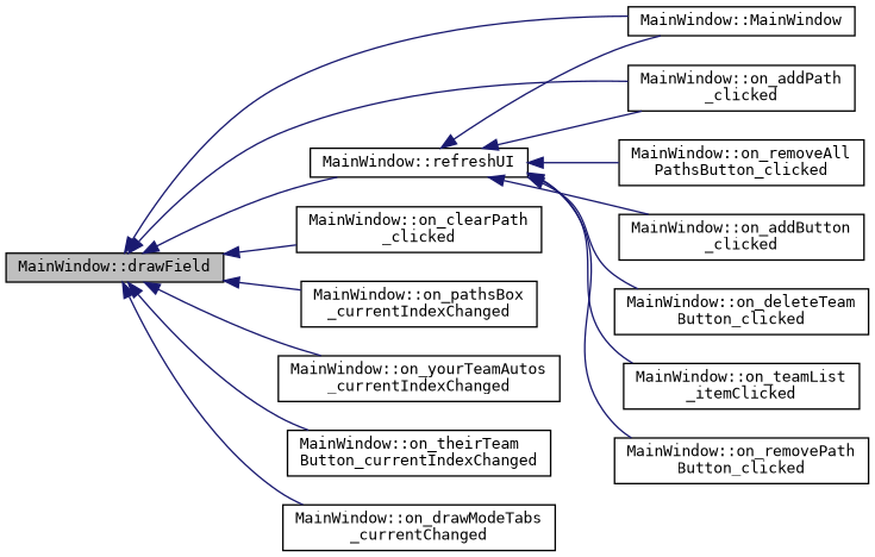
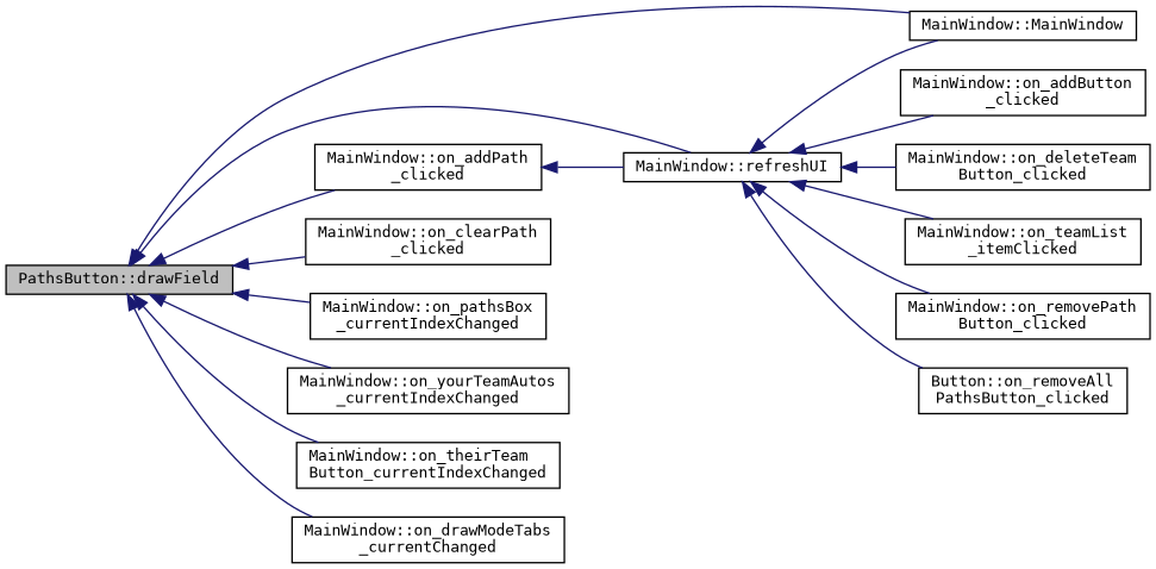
  digraph {
    fontname="DejaVu Sans Mono"
    rankdir=LR
    node [color=black fillcolor=white fontname="DejaVu Sans Mono" fontsize=10 shape=record style=filled]
    edge [color=midnightblue dir=back fontname="DejaVu Sans Mono" fontsize=10 labelfontname=Helvetica labelfontsize=10 style=solid]
-   n1 [fillcolor=grey75 fontcolor=black height=0.2 label="MainWindow::drawField" width=0.4]
+   n1 [fillcolor=grey75 fontcolor=black height=0.2 label="PathsButton::drawField" width=0.4]
    n2 [height=0.2 label="MainWindow::MainWindow" width=0.4]
    n3 [height=0.2 label="MainWindow::refreshUI" width=0.4]
    n4 [height=0.2 label="MainWindow::on_addPath\l_clicked" width=0.4]
    n5 [height=0.2 label="MainWindow::on_clearPath\l_clicked" width=0.4]
    n6 [height=0.2 label="MainWindow::on_pathsBox\l_currentIndexChanged" width=0.4]
    n7 [height=0.2 label="MainWindow::on_yourTeamAutos\l_currentIndexChanged" width=0.4]
    n8 [height=0.2 label="MainWindow::on_theirTeam\lButton_currentIndexChanged" width=0.4]
    n9 [height=0.2 label="MainWindow::on_drawModeTabs\l_currentChanged" width=0.4]
    n10 [height=0.2 label="MainWindow::on_addButton\l_clicked" width=0.4]
    n11 [height=0.2 label="MainWindow::on_deleteTeam\lButton_clicked" width=0.4]
    n12 [height=0.2 label="MainWindow::on_teamList\l_itemClicked" width=0.4]
    n13 [height=0.2 label="MainWindow::on_removePath\lButton_clicked" width=0.4]
-   n14 [height=0.2 label="MainWindow::on_removeAll\lPathsButton_clicked" width=0.4]
+   n14 [height=0.2 label="Button::on_removeAll\lPathsButton_clicked" width=0.4]
    n1 -> n2
    n1 -> n3
    n1 -> n4
    n1 -> n5
    n1 -> n6
    n1 -> n7
    n1 -> n8
    n1 -> n9
    n3 -> n2
-   n3 -> n4
+   n4 -> n3
    n3 -> n10
    n3 -> n11
    n3 -> n12
    n3 -> n13
    n3 -> n14
  }
